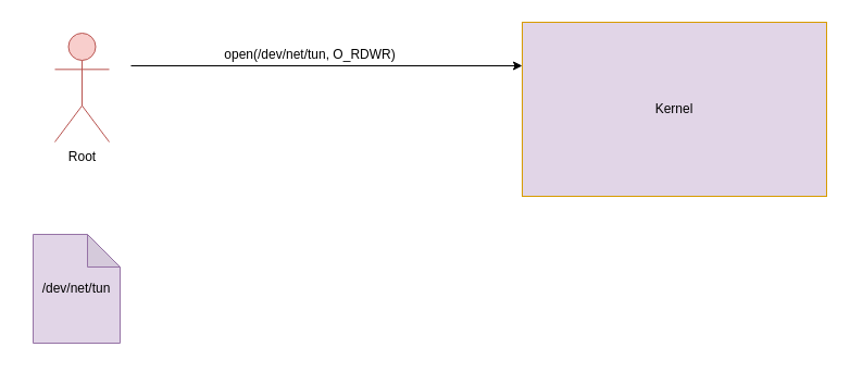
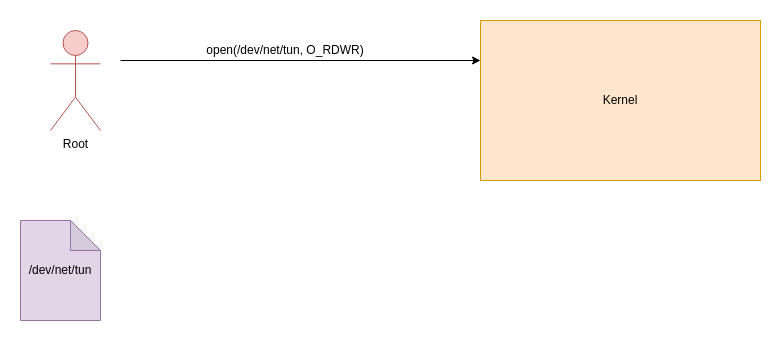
  <mxCell id="0" />
  <mxCell id="1" parent="0" />
  <mxCell id="2" value="Root" style="shape=umlActor;verticalLabelPosition=bottom;labelBackgroundColor=#ffffff;verticalAlign=top;html=1;outlineConnect=0;fillColor=#f8cecc;strokeColor=#b85450;" vertex="1" parent="1"><mxGeometry x="50" y="30" width="50" height="100" as="geometry" /></mxCell>
- <mxCell id="3" value="Kernel" style="rounded=0;whiteSpace=wrap;html=1;fillColor=#e1d5e7;strokeColor=#d79b00;" vertex="1" parent="1"><mxGeometry x="480" y="20" width="280" height="160" as="geometry" /></mxCell>
+ <mxCell id="3" value="Kernel" style="rounded=0;whiteSpace=wrap;html=1;fillColor=#ffe6cc;strokeColor=#d79b00;" vertex="1" parent="1"><mxGeometry x="480" y="20" width="280" height="160" as="geometry" /></mxCell>
  <mxCell id="4" value="" style="endArrow=classic;html=1;entryX=0;entryY=0.25;entryDx=0;entryDy=0;" edge="1" parent="1" target="3"><mxGeometry width="50" height="50" relative="1" as="geometry"><mxPoint x="120" y="60" as="sourcePoint" /><mxPoint x="440" y="80" as="targetPoint" /></mxGeometry></mxCell>
  <mxCell id="5" value="open(/dev/net/tun, O_RDWR)" style="text;html=1;strokeColor=none;fillColor=none;align=center;verticalAlign=middle;whiteSpace=wrap;rounded=0;rotation=0;" vertex="1" parent="1"><mxGeometry x="170" y="40" width="230" height="20" as="geometry" /></mxCell>
- <mxCell id="6" value="/dev/net/tun" style="shape=note;whiteSpace=wrap;html=1;backgroundOutline=1;darkOpacity=0.05;fillColor=#e1d5e7;strokeColor=#9673a6;" vertex="1" parent="1"><mxGeometry x="30" y="215" width="80" height="100" as="geometry" /></mxCell>
+ <mxCell id="6" value="/dev/net/tun" style="shape=note;whiteSpace=wrap;html=1;backgroundOutline=1;darkOpacity=0.05;fillColor=#e1d5e7;strokeColor=#9673a6;" vertex="1" parent="1"><mxGeometry x="20" y="220" width="80" height="100" as="geometry" /></mxCell>
